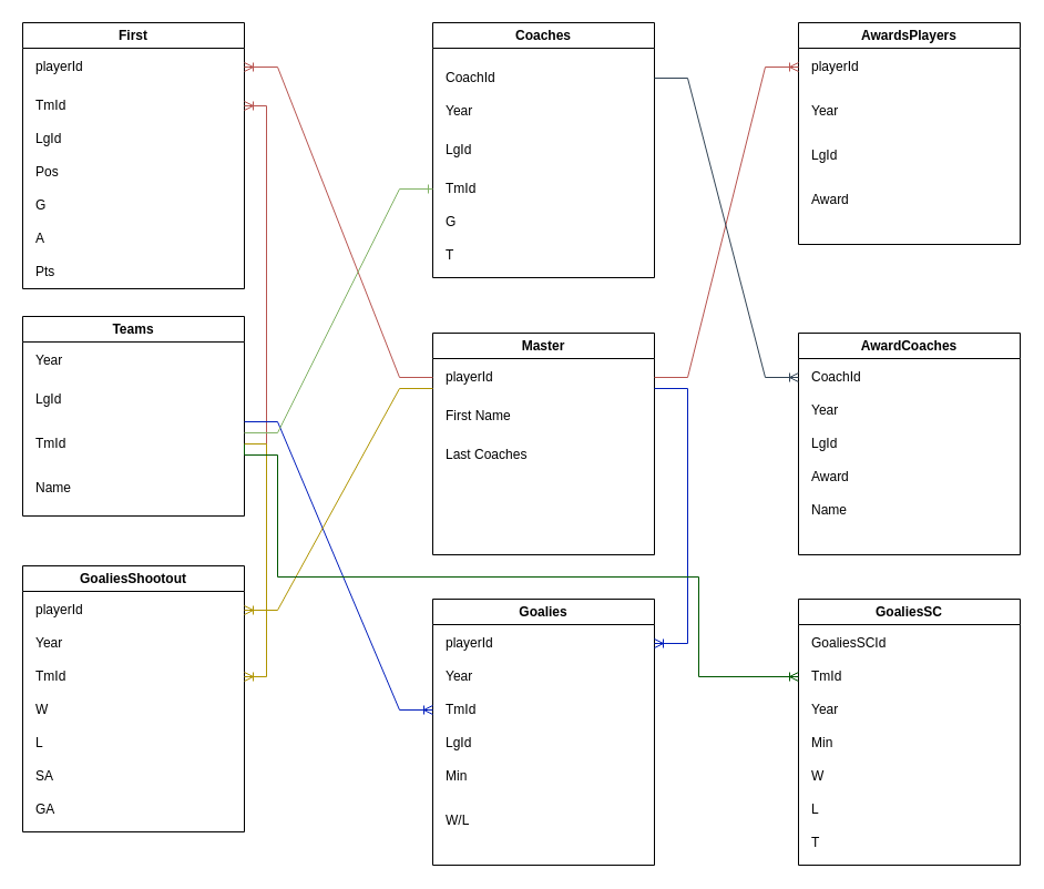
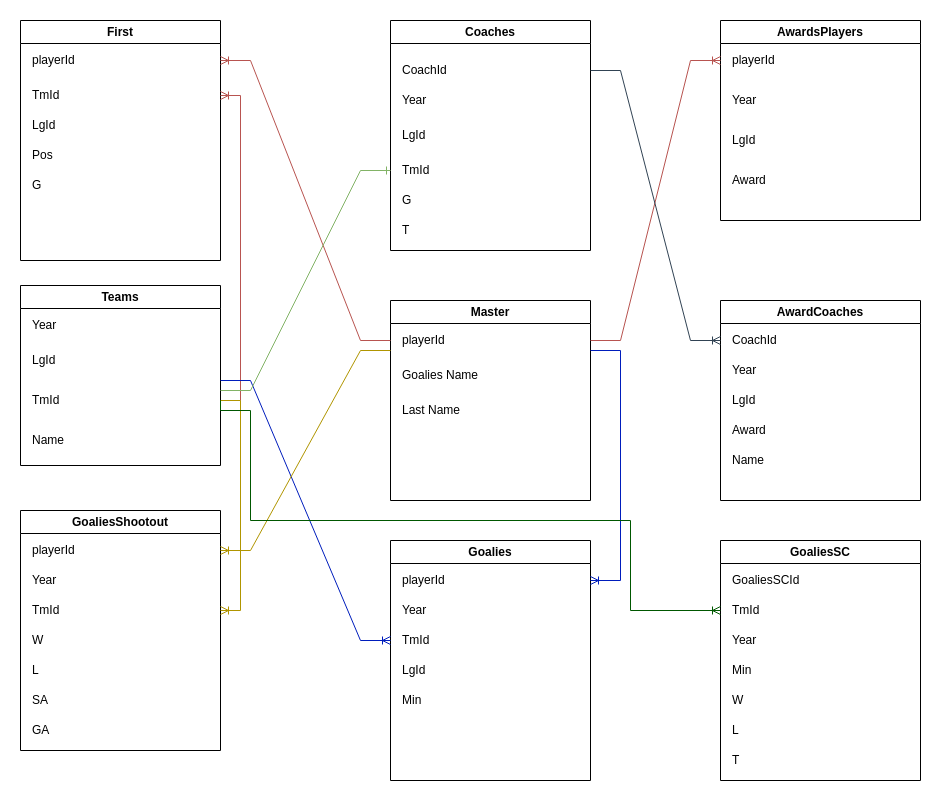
  <mxCell id="0" />
  <mxCell id="1" parent="0" />
  <mxCell id="2" value="First" style="swimlane;whiteSpace=wrap;html=1;" parent="1" vertex="1"><mxGeometry x="20" y="20" width="200" height="240" as="geometry" /></mxCell>
  <mxCell id="3" value="playerId" style="text;html=1;strokeColor=none;fillColor=none;align=left;verticalAlign=middle;whiteSpace=wrap;rounded=0;spacingLeft=10;" parent="2" vertex="1"><mxGeometry y="20" width="200" height="40" as="geometry" /></mxCell>
  <mxCell id="4" value="TmId" style="text;html=1;strokeColor=none;fillColor=none;align=left;verticalAlign=middle;whiteSpace=wrap;rounded=0;spacingLeft=10;" parent="2" vertex="1"><mxGeometry y="60" width="200" height="30" as="geometry" /></mxCell>
  <mxCell id="5" value="LgId" style="text;html=1;strokeColor=none;fillColor=none;align=left;verticalAlign=middle;whiteSpace=wrap;rounded=0;spacingLeft=10;" parent="2" vertex="1"><mxGeometry y="90" width="200" height="30" as="geometry" /></mxCell>
  <mxCell id="6" value="Pos&lt;span style=&quot;color: rgba(0, 0, 0, 0); font-family: monospace; font-size: 0px;&quot;&gt;%3CmxGraphModel%3E%3Croot%3E%3CmxCell%20id%3D%220%22%2F%3E%3CmxCell%20id%3D%221%22%20parent%3D%220%22%2F%3E%3CmxCell%20id%3D%222%22%20value%3D%22LgId%22%20style%3D%22text%3Bhtml%3D1%3BstrokeColor%3Dnone%3BfillColor%3Dnone%3Balign%3Dleft%3BverticalAlign%3Dmiddle%3BwhiteSpace%3Dwrap%3Brounded%3D0%3BspacingLeft%3D10%3B%22%20vertex%3D%221%22%20parent%3D%221%22%3E%3CmxGeometry%20x%3D%2280%22%20y%3D%22160%22%20width%3D%22200%22%20height%3D%2230%22%20as%3D%22geometry%22%2F%3E%3C%2FmxCell%3E%3C%2Froot%3E%3C%2FmxGraphModel%3E&lt;/span&gt;" style="text;html=1;strokeColor=none;fillColor=none;align=left;verticalAlign=middle;whiteSpace=wrap;rounded=0;spacingLeft=10;" parent="2" vertex="1"><mxGeometry y="120" width="200" height="30" as="geometry" /></mxCell>
  <mxCell id="7" value="G" style="text;html=1;strokeColor=none;fillColor=none;align=left;verticalAlign=middle;whiteSpace=wrap;rounded=0;spacingLeft=10;" parent="2" vertex="1"><mxGeometry y="150" width="200" height="30" as="geometry" /></mxCell>
- <mxCell id="8" value="A" style="text;html=1;strokeColor=none;fillColor=none;align=left;verticalAlign=middle;whiteSpace=wrap;rounded=0;spacingLeft=10;" parent="2" vertex="1"><mxGeometry y="180" width="200" height="30" as="geometry" /></mxCell>
- <mxCell id="9" value="Pts" style="text;html=1;strokeColor=none;fillColor=none;align=left;verticalAlign=middle;whiteSpace=wrap;rounded=0;spacingLeft=10;" parent="2" vertex="1"><mxGeometry y="210" width="200" height="30" as="geometry" /></mxCell>
  <mxCell id="10" value="" style="edgeStyle=orthogonalEdgeStyle;fontSize=12;html=1;endArrow=ERoneToMany;rounded=0;entryX=1;entryY=0.5;entryDx=0;entryDy=0;exitX=1;exitY=0.5;exitDx=0;exitDy=0;fillColor=#f8cecc;strokeColor=#b85450;" parent="1" source="14" target="4" edge="1"><mxGeometry width="100" height="100" relative="1" as="geometry"><mxPoint x="220" y="430" as="sourcePoint" /><mxPoint x="40" y="290" as="targetPoint" /><Array as="points"><mxPoint x="240" y="400" /><mxPoint x="240" y="95" /></Array></mxGeometry></mxCell>
  <mxCell id="11" value="Teams" style="swimlane;whiteSpace=wrap;html=1;" parent="1" vertex="1"><mxGeometry x="20" y="285" width="200" height="180" as="geometry"><mxRectangle x="80" y="370" width="80" height="30" as="alternateBounds" /></mxGeometry></mxCell>
  <mxCell id="12" value="Year" style="text;html=1;strokeColor=none;fillColor=none;align=left;verticalAlign=middle;whiteSpace=wrap;rounded=0;spacingLeft=10;" parent="11" vertex="1"><mxGeometry y="20" width="200" height="40" as="geometry" /></mxCell>
  <mxCell id="13" value="LgId" style="text;html=1;strokeColor=none;fillColor=none;align=left;verticalAlign=middle;whiteSpace=wrap;rounded=0;spacingLeft=10;" parent="11" vertex="1"><mxGeometry y="55" width="200" height="40" as="geometry" /></mxCell>
  <mxCell id="14" value="TmId" style="text;html=1;strokeColor=none;fillColor=none;align=left;verticalAlign=middle;whiteSpace=wrap;rounded=0;spacingLeft=10;" parent="11" vertex="1"><mxGeometry y="95" width="200" height="40" as="geometry" /></mxCell>
  <mxCell id="15" value="Name" style="text;html=1;strokeColor=none;fillColor=none;align=left;verticalAlign=middle;whiteSpace=wrap;rounded=0;spacingLeft=10;" parent="11" vertex="1"><mxGeometry y="135" width="200" height="40" as="geometry" /></mxCell>
  <mxCell id="16" value="Master" style="swimlane;whiteSpace=wrap;html=1;" parent="1" vertex="1"><mxGeometry x="390" y="300" width="200" height="200" as="geometry" /></mxCell>
  <mxCell id="17" value="playerId" style="text;html=1;strokeColor=none;fillColor=none;align=left;verticalAlign=middle;whiteSpace=wrap;rounded=0;spacingLeft=10;" parent="16" vertex="1"><mxGeometry y="20" width="200" height="40" as="geometry" /></mxCell>
- <mxCell id="18" value="First Name" style="text;html=1;strokeColor=none;fillColor=none;align=left;verticalAlign=middle;whiteSpace=wrap;rounded=0;spacingLeft=10;" parent="16" vertex="1"><mxGeometry y="55" width="200" height="40" as="geometry" /></mxCell>
- <mxCell id="19" value="Last Coaches" style="text;html=1;strokeColor=none;fillColor=none;align=left;verticalAlign=middle;whiteSpace=wrap;rounded=0;spacingLeft=10;" parent="16" vertex="1"><mxGeometry y="90" width="200" height="40" as="geometry" /></mxCell>
+ <mxCell id="18" value="Goalies Name" style="text;html=1;strokeColor=none;fillColor=none;align=left;verticalAlign=middle;whiteSpace=wrap;rounded=0;spacingLeft=10;" parent="16" vertex="1"><mxGeometry y="55" width="200" height="40" as="geometry" /></mxCell>
+ <mxCell id="19" value="Last Name" style="text;html=1;strokeColor=none;fillColor=none;align=left;verticalAlign=middle;whiteSpace=wrap;rounded=0;spacingLeft=10;" parent="16" vertex="1"><mxGeometry y="90" width="200" height="40" as="geometry" /></mxCell>
  <mxCell id="20" value="" style="edgeStyle=entityRelationEdgeStyle;fontSize=12;html=1;endArrow=ERoneToMany;rounded=0;entryX=1;entryY=0.5;entryDx=0;entryDy=0;exitX=0;exitY=0.5;exitDx=0;exitDy=0;fillColor=#f8cecc;strokeColor=#b85450;" parent="1" source="17" target="3" edge="1"><mxGeometry width="100" height="100" relative="1" as="geometry"><mxPoint x="310" y="70" as="sourcePoint" /><mxPoint x="350" y="-60" as="targetPoint" /></mxGeometry></mxCell>
  <mxCell id="21" value="AwardsPlayers" style="swimlane;whiteSpace=wrap;html=1;" parent="1" vertex="1"><mxGeometry x="720" y="20" width="200" height="200" as="geometry" /></mxCell>
  <mxCell id="22" value="Year" style="text;html=1;strokeColor=none;fillColor=none;align=left;verticalAlign=middle;whiteSpace=wrap;rounded=0;spacingLeft=10;" parent="21" vertex="1"><mxGeometry y="60" width="200" height="40" as="geometry" /></mxCell>
  <mxCell id="23" value="LgId" style="text;html=1;strokeColor=none;fillColor=none;align=left;verticalAlign=middle;whiteSpace=wrap;rounded=0;spacingLeft=10;" parent="21" vertex="1"><mxGeometry y="100" width="200" height="40" as="geometry" /></mxCell>
  <mxCell id="24" value="Award" style="text;html=1;strokeColor=none;fillColor=none;align=left;verticalAlign=middle;whiteSpace=wrap;rounded=0;spacingLeft=10;" parent="21" vertex="1"><mxGeometry y="140" width="200" height="40" as="geometry" /></mxCell>
  <mxCell id="25" value="playerId" style="text;html=1;strokeColor=none;fillColor=none;align=left;verticalAlign=middle;whiteSpace=wrap;rounded=0;spacingLeft=10;" parent="21" vertex="1"><mxGeometry y="20" width="200" height="40" as="geometry" /></mxCell>
  <mxCell id="26" value="" style="edgeStyle=entityRelationEdgeStyle;fontSize=12;html=1;endArrow=ERoneToMany;rounded=0;entryX=0;entryY=0.5;entryDx=0;entryDy=0;exitX=1;exitY=0.5;exitDx=0;exitDy=0;fillColor=#f8cecc;strokeColor=#b85450;" parent="1" source="17" target="25" edge="1"><mxGeometry x="0.881" width="100" height="100" relative="1" as="geometry"><mxPoint x="560" y="230" as="sourcePoint" /><mxPoint x="660" y="130" as="targetPoint" /><mxPoint as="offset" /></mxGeometry></mxCell>
  <mxCell id="27" value="Goalies" style="swimlane;whiteSpace=wrap;html=1;" parent="1" vertex="1"><mxGeometry x="390" y="540" width="200" height="240" as="geometry" /></mxCell>
  <mxCell id="28" value="playerId" style="text;html=1;strokeColor=none;fillColor=none;align=left;verticalAlign=middle;whiteSpace=wrap;rounded=0;spacingLeft=10;" parent="27" vertex="1"><mxGeometry y="20" width="200" height="40" as="geometry" /></mxCell>
  <mxCell id="29" value="Year" style="text;html=1;strokeColor=none;fillColor=none;align=left;verticalAlign=middle;whiteSpace=wrap;rounded=0;spacingLeft=10;" parent="27" vertex="1"><mxGeometry y="50" width="200" height="40" as="geometry" /></mxCell>
  <mxCell id="30" value="TmId" style="text;html=1;strokeColor=none;fillColor=none;align=left;verticalAlign=middle;whiteSpace=wrap;rounded=0;spacingLeft=10;" parent="27" vertex="1"><mxGeometry y="80" width="200" height="40" as="geometry" /></mxCell>
  <mxCell id="31" value="LgId" style="text;html=1;strokeColor=none;fillColor=none;align=left;verticalAlign=middle;whiteSpace=wrap;rounded=0;spacingLeft=10;" parent="27" vertex="1"><mxGeometry y="110" width="200" height="40" as="geometry" /></mxCell>
  <mxCell id="32" value="Min" style="text;html=1;strokeColor=none;fillColor=none;align=left;verticalAlign=middle;whiteSpace=wrap;rounded=0;spacingLeft=10;" parent="27" vertex="1"><mxGeometry y="140" width="200" height="40" as="geometry" /></mxCell>
- <mxCell id="33" value="W/L" style="text;html=1;strokeColor=none;fillColor=none;align=left;verticalAlign=middle;whiteSpace=wrap;rounded=0;spacingLeft=10;" parent="27" vertex="1"><mxGeometry y="180" width="200" height="40" as="geometry" /></mxCell>
  <mxCell id="34" value="" style="edgeStyle=entityRelationEdgeStyle;fontSize=12;html=1;endArrow=ERoneToMany;rounded=0;entryX=0;entryY=0.5;entryDx=0;entryDy=0;exitX=1;exitY=0;exitDx=0;exitDy=0;fillColor=#0050ef;strokeColor=#001DBC;" parent="1" source="14" target="30" edge="1"><mxGeometry x="-1" y="-199" width="100" height="100" relative="1" as="geometry"><mxPoint x="460" y="540" as="sourcePoint" /><mxPoint x="560" y="440" as="targetPoint" /><mxPoint x="-190" y="-139" as="offset" /></mxGeometry></mxCell>
  <mxCell id="35" value="" style="edgeStyle=orthogonalEdgeStyle;fontSize=12;html=1;endArrow=ERoneToMany;rounded=0;bendable=1;movable=1;fillColor=#0050ef;strokeColor=#001DBC;exitX=1;exitY=0.75;exitDx=0;exitDy=0;entryX=1;entryY=0.5;entryDx=0;entryDy=0;" parent="1" source="17" target="28" edge="1"><mxGeometry x="-1" y="-110" width="100" height="100" relative="1" as="geometry"><mxPoint x="620" y="375" as="sourcePoint" /><mxPoint x="620" y="615" as="targetPoint" /><Array as="points"><mxPoint x="620" y="350" /><mxPoint x="620" y="580" /></Array><mxPoint x="-110" y="-100" as="offset" /></mxGeometry></mxCell>
  <mxCell id="36" value="GoaliesShootout" style="swimlane;whiteSpace=wrap;html=1;" parent="1" vertex="1"><mxGeometry x="20" y="510" width="200" height="240" as="geometry" /></mxCell>
  <mxCell id="37" value="playerId" style="text;html=1;strokeColor=none;fillColor=none;align=left;verticalAlign=middle;whiteSpace=wrap;rounded=0;spacingLeft=10;" parent="36" vertex="1"><mxGeometry y="20" width="200" height="40" as="geometry" /></mxCell>
  <mxCell id="38" value="Year" style="text;html=1;strokeColor=none;fillColor=none;align=left;verticalAlign=middle;whiteSpace=wrap;rounded=0;spacingLeft=10;" parent="36" vertex="1"><mxGeometry y="50" width="200" height="40" as="geometry" /></mxCell>
  <mxCell id="39" value="TmId" style="text;html=1;strokeColor=none;fillColor=none;align=left;verticalAlign=middle;whiteSpace=wrap;rounded=0;spacingLeft=10;" parent="36" vertex="1"><mxGeometry y="80" width="200" height="40" as="geometry" /></mxCell>
  <mxCell id="40" value="W" style="text;html=1;strokeColor=none;fillColor=none;align=left;verticalAlign=middle;whiteSpace=wrap;rounded=0;spacingLeft=10;" parent="36" vertex="1"><mxGeometry y="110" width="200" height="40" as="geometry" /></mxCell>
  <mxCell id="41" value="L" style="text;html=1;strokeColor=none;fillColor=none;align=left;verticalAlign=middle;whiteSpace=wrap;rounded=0;spacingLeft=10;" parent="36" vertex="1"><mxGeometry y="140" width="200" height="40" as="geometry" /></mxCell>
  <mxCell id="42" value="SA" style="text;html=1;strokeColor=none;fillColor=none;align=left;verticalAlign=middle;whiteSpace=wrap;rounded=0;spacingLeft=10;" parent="36" vertex="1"><mxGeometry y="170" width="200" height="40" as="geometry" /></mxCell>
  <mxCell id="43" value="GA" style="text;html=1;strokeColor=none;fillColor=none;align=left;verticalAlign=middle;whiteSpace=wrap;rounded=0;spacingLeft=10;" parent="36" vertex="1"><mxGeometry y="200" width="200" height="40" as="geometry" /></mxCell>
  <mxCell id="44" value="" style="edgeStyle=entityRelationEdgeStyle;fontSize=12;html=1;endArrow=ERoneToMany;rounded=0;entryX=1;entryY=0.5;entryDx=0;entryDy=0;exitX=0;exitY=0.75;exitDx=0;exitDy=0;fillColor=#e3c800;strokeColor=#B09500;" parent="1" source="17" target="37" edge="1"><mxGeometry x="-1" width="100" height="100" relative="1" as="geometry"><mxPoint x="270" y="550" as="sourcePoint" /><mxPoint x="370" y="450" as="targetPoint" /><mxPoint as="offset" /></mxGeometry></mxCell>
  <mxCell id="45" value="" style="edgeStyle=orthogonalEdgeStyle;fontSize=12;html=1;endArrow=ERoneToMany;rounded=0;entryX=1;entryY=0.5;entryDx=0;entryDy=0;fillColor=#e3c800;strokeColor=#B09500;" parent="1" target="39" edge="1"><mxGeometry width="100" height="100" relative="1" as="geometry"><mxPoint x="220" y="400" as="sourcePoint" /><mxPoint x="380" y="440" as="targetPoint" /><Array as="points"><mxPoint x="240" y="400" /><mxPoint x="240" y="610" /></Array></mxGeometry></mxCell>
  <mxCell id="46" value="GoaliesSC" style="swimlane;whiteSpace=wrap;html=1;" vertex="1" parent="1"><mxGeometry x="720" y="540" width="200" height="240" as="geometry" /></mxCell>
  <mxCell id="47" value="Year" style="text;html=1;strokeColor=none;fillColor=none;align=left;verticalAlign=middle;whiteSpace=wrap;rounded=0;spacingLeft=10;" vertex="1" parent="46"><mxGeometry y="80" width="200" height="40" as="geometry" /></mxCell>
  <mxCell id="48" value="Min" style="text;html=1;strokeColor=none;fillColor=none;align=left;verticalAlign=middle;whiteSpace=wrap;rounded=0;spacingLeft=10;" vertex="1" parent="46"><mxGeometry y="110" width="200" height="40" as="geometry" /></mxCell>
  <mxCell id="49" value="W" style="text;html=1;strokeColor=none;fillColor=none;align=left;verticalAlign=middle;whiteSpace=wrap;rounded=0;spacingLeft=10;" vertex="1" parent="46"><mxGeometry y="140" width="200" height="40" as="geometry" /></mxCell>
  <mxCell id="50" value="L" style="text;html=1;strokeColor=none;fillColor=none;align=left;verticalAlign=middle;whiteSpace=wrap;rounded=0;spacingLeft=10;" vertex="1" parent="46"><mxGeometry y="170" width="200" height="40" as="geometry" /></mxCell>
  <mxCell id="51" value="T" style="text;html=1;strokeColor=none;fillColor=none;align=left;verticalAlign=middle;whiteSpace=wrap;rounded=0;spacingLeft=10;" vertex="1" parent="46"><mxGeometry y="200" width="200" height="40" as="geometry" /></mxCell>
  <mxCell id="52" value="TmId" style="text;html=1;strokeColor=none;fillColor=none;align=left;verticalAlign=middle;whiteSpace=wrap;rounded=0;spacingLeft=10;" vertex="1" parent="46"><mxGeometry y="50" width="200" height="40" as="geometry" /></mxCell>
  <mxCell id="53" value="GoaliesSCId" style="text;html=1;strokeColor=none;fillColor=none;align=left;verticalAlign=middle;whiteSpace=wrap;rounded=0;spacingLeft=10;" vertex="1" parent="46"><mxGeometry y="20" width="200" height="40" as="geometry" /></mxCell>
  <mxCell id="54" value="" style="edgeStyle=orthogonalEdgeStyle;fontSize=12;html=1;endArrow=ERoneToMany;rounded=0;exitX=1;exitY=0.5;exitDx=0;exitDy=0;entryX=0;entryY=0.5;entryDx=0;entryDy=0;fillColor=#008a00;strokeColor=#005700;" edge="1" parent="1" source="14" target="52"><mxGeometry width="100" height="100" relative="1" as="geometry"><mxPoint x="600" y="580" as="sourcePoint" /><mxPoint x="670" y="470" as="targetPoint" /><Array as="points"><mxPoint x="220" y="410" /><mxPoint x="250" y="410" /><mxPoint x="250" y="520" /><mxPoint x="630" y="520" /><mxPoint x="630" y="610" /></Array></mxGeometry></mxCell>
  <mxCell id="55" value="Coaches" style="swimlane;whiteSpace=wrap;html=1;" vertex="1" parent="1"><mxGeometry x="390" y="20" width="200" height="230" as="geometry" /></mxCell>
  <mxCell id="56" value="Year" style="text;html=1;strokeColor=none;fillColor=none;align=left;verticalAlign=middle;whiteSpace=wrap;rounded=0;spacingLeft=10;" vertex="1" parent="55"><mxGeometry y="60" width="200" height="40" as="geometry" /></mxCell>
  <mxCell id="57" value="LgId" style="text;html=1;strokeColor=none;fillColor=none;align=left;verticalAlign=middle;whiteSpace=wrap;rounded=0;spacingLeft=10;" vertex="1" parent="55"><mxGeometry y="95" width="200" height="40" as="geometry" /></mxCell>
  <mxCell id="58" value="TmId" style="text;html=1;strokeColor=none;fillColor=none;align=left;verticalAlign=middle;whiteSpace=wrap;rounded=0;spacingLeft=10;" vertex="1" parent="55"><mxGeometry y="130" width="200" height="40" as="geometry" /></mxCell>
  <mxCell id="59" value="G" style="text;html=1;strokeColor=none;fillColor=none;align=left;verticalAlign=middle;whiteSpace=wrap;rounded=0;spacingLeft=10;" vertex="1" parent="55"><mxGeometry y="160" width="200" height="40" as="geometry" /></mxCell>
  <mxCell id="60" value="T" style="text;html=1;strokeColor=none;fillColor=none;align=left;verticalAlign=middle;whiteSpace=wrap;rounded=0;spacingLeft=10;" vertex="1" parent="55"><mxGeometry y="190" width="200" height="40" as="geometry" /></mxCell>
  <mxCell id="61" value="CoachId" style="text;html=1;strokeColor=none;fillColor=none;align=left;verticalAlign=middle;whiteSpace=wrap;rounded=0;spacingLeft=10;" vertex="1" parent="55"><mxGeometry y="30" width="200" height="40" as="geometry" /></mxCell>
  <mxCell id="62" value="" style="edgeStyle=entityRelationEdgeStyle;fontSize=12;html=1;endArrow=ERone;endFill=1;rounded=0;fillColor=#d5e8d4;strokeColor=#82b366;exitX=1;exitY=0.25;exitDx=0;exitDy=0;" edge="1" parent="1" source="14"><mxGeometry width="100" height="100" relative="1" as="geometry"><mxPoint x="220" y="400" as="sourcePoint" /><mxPoint x="390" y="170" as="targetPoint" /></mxGeometry></mxCell>
  <mxCell id="63" value="AwardCoaches" style="swimlane;whiteSpace=wrap;html=1;" vertex="1" parent="1"><mxGeometry x="720" y="300" width="200" height="200" as="geometry" /></mxCell>
  <mxCell id="64" value="CoachId" style="text;html=1;strokeColor=none;fillColor=none;align=left;verticalAlign=middle;whiteSpace=wrap;rounded=0;spacingLeft=10;" vertex="1" parent="63"><mxGeometry y="20" width="200" height="40" as="geometry" /></mxCell>
  <mxCell id="65" value="Year" style="text;html=1;strokeColor=none;fillColor=none;align=left;verticalAlign=middle;whiteSpace=wrap;rounded=0;spacingLeft=10;" vertex="1" parent="63"><mxGeometry y="50" width="200" height="40" as="geometry" /></mxCell>
  <mxCell id="66" value="LgId" style="text;html=1;strokeColor=none;fillColor=none;align=left;verticalAlign=middle;whiteSpace=wrap;rounded=0;spacingLeft=10;" vertex="1" parent="63"><mxGeometry y="80" width="200" height="40" as="geometry" /></mxCell>
  <mxCell id="67" value="Award" style="text;html=1;strokeColor=none;fillColor=none;align=left;verticalAlign=middle;whiteSpace=wrap;rounded=0;spacingLeft=10;" vertex="1" parent="63"><mxGeometry y="110" width="200" height="40" as="geometry" /></mxCell>
  <mxCell id="68" value="Name" style="text;html=1;strokeColor=none;fillColor=none;align=left;verticalAlign=middle;whiteSpace=wrap;rounded=0;spacingLeft=10;" vertex="1" parent="63"><mxGeometry y="140" width="200" height="40" as="geometry" /></mxCell>
  <mxCell id="69" value="" style="edgeStyle=entityRelationEdgeStyle;fontSize=12;html=1;endArrow=ERoneToMany;rounded=0;entryX=0;entryY=0.5;entryDx=0;entryDy=0;exitX=1;exitY=0.5;exitDx=0;exitDy=0;fillColor=#647687;strokeColor=#314354;" edge="1" parent="1" source="61" target="64"><mxGeometry width="100" height="100" relative="1" as="geometry"><mxPoint x="600" y="310" as="sourcePoint" /><mxPoint x="700" y="210" as="targetPoint" /></mxGeometry></mxCell>
